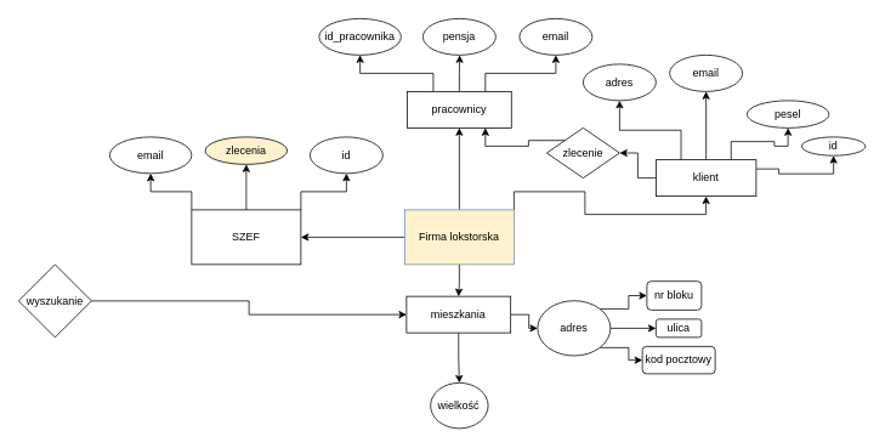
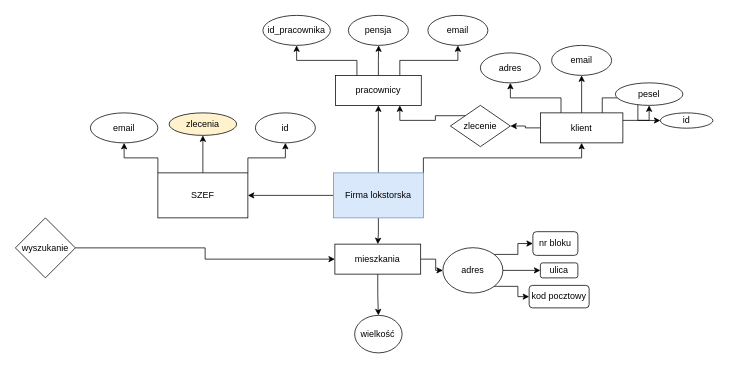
  <mxCell id="0" />
  <mxCell id="1" parent="0" />
  <mxCell id="2" style="edgeStyle=orthogonalEdgeStyle;rounded=0;orthogonalLoop=1;jettySize=auto;html=1;exitX=0.5;exitY=0;exitDx=0;exitDy=0;" parent="1" source="6" target="10" edge="1"><mxGeometry relative="1" as="geometry"><mxPoint x="504.412" y="80" as="targetPoint" /></mxGeometry></mxCell>
  <mxCell id="3" style="edgeStyle=orthogonalEdgeStyle;rounded=0;orthogonalLoop=1;jettySize=auto;html=1;exitX=1;exitY=0;exitDx=0;exitDy=0;" parent="1" source="6" target="19" edge="1"><mxGeometry relative="1" as="geometry"><mxPoint x="770" y="160" as="targetPoint" /></mxGeometry></mxCell>
  <mxCell id="4" style="edgeStyle=orthogonalEdgeStyle;rounded=0;orthogonalLoop=1;jettySize=auto;html=1;exitX=0;exitY=0.5;exitDx=0;exitDy=0;" parent="1" source="6" target="27" edge="1"><mxGeometry relative="1" as="geometry"><mxPoint x="300" y="259.588" as="targetPoint" /></mxGeometry></mxCell>
  <mxCell id="5" style="edgeStyle=orthogonalEdgeStyle;rounded=0;orthogonalLoop=1;jettySize=auto;html=1;exitX=0.5;exitY=1;exitDx=0;exitDy=0;" parent="1" source="6" target="33" edge="1"><mxGeometry relative="1" as="geometry"><mxPoint x="504.412" y="360" as="targetPoint" /></mxGeometry></mxCell>
- <mxCell id="6" value="Firma lokstorska" style="rounded=0;whiteSpace=wrap;html=1;fillColor=#fff2cc;strokeColor=#6c8ebf;" parent="1" vertex="1"><mxGeometry x="444" y="230" width="120" height="60" as="geometry" /></mxCell>
+ <mxCell id="6" value="Firma lokstorska" style="rounded=0;whiteSpace=wrap;html=1;fillColor=#dae8fc;strokeColor=#6c8ebf;" parent="1" vertex="1"><mxGeometry x="444" y="230" width="120" height="60" as="geometry" /></mxCell>
  <mxCell id="7" style="edgeStyle=orthogonalEdgeStyle;rounded=0;orthogonalLoop=1;jettySize=auto;html=1;exitX=0.5;exitY=0;exitDx=0;exitDy=0;" parent="1" source="10" edge="1"><mxGeometry relative="1" as="geometry"><mxPoint x="504.412" y="60" as="targetPoint" /></mxGeometry></mxCell>
  <mxCell id="8" style="edgeStyle=orthogonalEdgeStyle;rounded=0;orthogonalLoop=1;jettySize=auto;html=1;exitX=0.75;exitY=0;exitDx=0;exitDy=0;" parent="1" source="10" target="12" edge="1"><mxGeometry relative="1" as="geometry"><mxPoint x="590" y="60" as="targetPoint" /></mxGeometry></mxCell>
  <mxCell id="9" style="edgeStyle=orthogonalEdgeStyle;rounded=0;orthogonalLoop=1;jettySize=auto;html=1;exitX=0.25;exitY=0;exitDx=0;exitDy=0;" parent="1" source="10" target="13" edge="1"><mxGeometry relative="1" as="geometry"><mxPoint x="400" y="60" as="targetPoint" /></mxGeometry></mxCell>
  <mxCell id="10" value="pracownicy" style="rounded=0;whiteSpace=wrap;html=1;" parent="1" vertex="1"><mxGeometry x="446.79" y="100" width="114.41" height="40" as="geometry" /></mxCell>
  <mxCell id="11" value="pensja" style="ellipse;whiteSpace=wrap;html=1;" parent="1" vertex="1"><mxGeometry x="464" y="20" width="80" height="40" as="geometry" /></mxCell>
  <mxCell id="12" value="email" style="ellipse;whiteSpace=wrap;html=1;" parent="1" vertex="1"><mxGeometry x="570" y="20" width="80" height="40" as="geometry" /></mxCell>
  <mxCell id="13" value="id_pracownika" style="ellipse;whiteSpace=wrap;html=1;" parent="1" vertex="1"><mxGeometry x="350" y="20" width="90" height="40" as="geometry" /></mxCell>
  <mxCell id="14" style="edgeStyle=orthogonalEdgeStyle;rounded=0;orthogonalLoop=1;jettySize=auto;html=1;exitX=0.5;exitY=0;exitDx=0;exitDy=0;" parent="1" source="19" target="20" edge="1"><mxGeometry relative="1" as="geometry"><mxPoint x="775" y="100" as="targetPoint" /></mxGeometry></mxCell>
  <mxCell id="15" style="edgeStyle=orthogonalEdgeStyle;rounded=0;orthogonalLoop=1;jettySize=auto;html=1;exitX=0.25;exitY=0;exitDx=0;exitDy=0;" parent="1" source="19" target="21" edge="1"><mxGeometry relative="1" as="geometry"><mxPoint x="670" y="100" as="targetPoint" /></mxGeometry></mxCell>
  <mxCell id="16" style="edgeStyle=orthogonalEdgeStyle;rounded=0;orthogonalLoop=1;jettySize=auto;html=1;exitX=0.75;exitY=0;exitDx=0;exitDy=0;" parent="1" source="19" target="22" edge="1"><mxGeometry relative="1" as="geometry"><mxPoint x="880" y="110" as="targetPoint" /></mxGeometry></mxCell>
  <mxCell id="17" style="edgeStyle=orthogonalEdgeStyle;rounded=0;orthogonalLoop=1;jettySize=auto;html=1;exitX=1;exitY=0.25;exitDx=0;exitDy=0;" parent="1" source="19" target="23" edge="1"><mxGeometry relative="1" as="geometry"><mxPoint x="860" y="159.588" as="targetPoint" /></mxGeometry></mxCell>
  <mxCell id="18" style="edgeStyle=orthogonalEdgeStyle;rounded=0;orthogonalLoop=1;jettySize=auto;html=1;exitX=0;exitY=0.5;exitDx=0;exitDy=0;" parent="1" source="19" target="43" edge="1"><mxGeometry relative="1" as="geometry"><mxPoint x="660" y="170.176" as="targetPoint" /></mxGeometry></mxCell>
- <mxCell id="19" value="klient" style="rounded=0;whiteSpace=wrap;html=1;" parent="1" vertex="1"><mxGeometry x="720" y="175" width="110" height="40" as="geometry" /></mxCell>
+ <mxCell id="19" value="klient" style="rounded=0;whiteSpace=wrap;html=1;" parent="1" vertex="1"><mxGeometry x="720" y="150" width="110" height="40" as="geometry" /></mxCell>
  <mxCell id="20" value="email" style="ellipse;whiteSpace=wrap;html=1;" parent="1" vertex="1"><mxGeometry x="735" y="60" width="80" height="40" as="geometry" /></mxCell>
  <mxCell id="21" value="adres" style="ellipse;whiteSpace=wrap;html=1;" parent="1" vertex="1"><mxGeometry x="640" y="70" width="80" height="40" as="geometry" /></mxCell>
  <mxCell id="22" value="pesel" style="ellipse;whiteSpace=wrap;html=1;" parent="1" vertex="1"><mxGeometry x="820" y="110" width="90" height="30" as="geometry" /></mxCell>
  <mxCell id="23" value="id" style="ellipse;whiteSpace=wrap;html=1;" parent="1" vertex="1"><mxGeometry x="880" y="150" width="70" height="20.41" as="geometry" /></mxCell>
  <mxCell id="24" style="edgeStyle=orthogonalEdgeStyle;rounded=0;orthogonalLoop=1;jettySize=auto;html=1;exitX=0.5;exitY=0;exitDx=0;exitDy=0;" parent="1" source="27" target="28" edge="1"><mxGeometry relative="1" as="geometry"><mxPoint x="270.294" y="170" as="targetPoint" /></mxGeometry></mxCell>
  <mxCell id="25" style="edgeStyle=orthogonalEdgeStyle;rounded=0;orthogonalLoop=1;jettySize=auto;html=1;exitX=0;exitY=0;exitDx=0;exitDy=0;" parent="1" source="27" target="29" edge="1"><mxGeometry relative="1" as="geometry"><mxPoint x="170" y="180" as="targetPoint" /></mxGeometry></mxCell>
  <mxCell id="26" style="edgeStyle=orthogonalEdgeStyle;rounded=0;orthogonalLoop=1;jettySize=auto;html=1;exitX=1;exitY=0;exitDx=0;exitDy=0;" parent="1" source="27" target="30" edge="1"><mxGeometry relative="1" as="geometry"><mxPoint x="370" y="180" as="targetPoint" /></mxGeometry></mxCell>
  <mxCell id="27" value="SZEF" style="rounded=0;whiteSpace=wrap;html=1;" parent="1" vertex="1"><mxGeometry x="210" y="229.998" width="120" height="60" as="geometry" /></mxCell>
  <mxCell id="28" value="zlecenia" style="ellipse;whiteSpace=wrap;html=1;fillColor=#fff2cc;" parent="1" vertex="1"><mxGeometry x="225" y="150" width="90" height="30" as="geometry" /></mxCell>
  <mxCell id="29" value="email" style="ellipse;whiteSpace=wrap;html=1;" parent="1" vertex="1"><mxGeometry x="120" y="150" width="90" height="40" as="geometry" /></mxCell>
  <mxCell id="30" value="id" style="ellipse;whiteSpace=wrap;html=1;" parent="1" vertex="1"><mxGeometry x="340" y="150" width="80" height="40" as="geometry" /></mxCell>
  <mxCell id="31" style="edgeStyle=orthogonalEdgeStyle;rounded=0;orthogonalLoop=1;jettySize=auto;html=1;exitX=1;exitY=0.5;exitDx=0;exitDy=0;" parent="1" source="33" target="37" edge="1"><mxGeometry relative="1" as="geometry"><mxPoint x="600" y="359.588" as="targetPoint" /></mxGeometry></mxCell>
  <mxCell id="32" style="edgeStyle=orthogonalEdgeStyle;rounded=0;orthogonalLoop=1;jettySize=auto;html=1;exitX=0.5;exitY=1;exitDx=0;exitDy=0;" parent="1" source="33" target="38" edge="1"><mxGeometry relative="1" as="geometry"><mxPoint x="503.235" y="420" as="targetPoint" /></mxGeometry></mxCell>
  <mxCell id="33" value="mieszkania" style="rounded=0;whiteSpace=wrap;html=1;" parent="1" vertex="1"><mxGeometry x="446" y="325" width="114.41" height="40" as="geometry" /></mxCell>
  <mxCell id="34" style="edgeStyle=orthogonalEdgeStyle;rounded=0;orthogonalLoop=1;jettySize=auto;html=1;exitX=1;exitY=0;exitDx=0;exitDy=0;" parent="1" source="37" target="39" edge="1"><mxGeometry relative="1" as="geometry"><mxPoint x="730" y="338.412" as="targetPoint" /></mxGeometry></mxCell>
  <mxCell id="35" style="edgeStyle=orthogonalEdgeStyle;rounded=0;orthogonalLoop=1;jettySize=auto;html=1;exitX=1;exitY=0.5;exitDx=0;exitDy=0;" parent="1" source="37" target="40" edge="1"><mxGeometry relative="1" as="geometry"><mxPoint x="710" y="380" as="targetPoint" /></mxGeometry></mxCell>
  <mxCell id="36" style="edgeStyle=orthogonalEdgeStyle;rounded=0;orthogonalLoop=1;jettySize=auto;html=1;exitX=1;exitY=1;exitDx=0;exitDy=0;" parent="1" source="37" target="41" edge="1"><mxGeometry relative="1" as="geometry"><mxPoint x="1040" y="330" as="targetPoint" /></mxGeometry></mxCell>
  <mxCell id="37" value="adres" style="ellipse;whiteSpace=wrap;html=1;" parent="1" vertex="1"><mxGeometry x="590" y="329.8" width="80" height="60.41" as="geometry" /></mxCell>
  <mxCell id="38" value="wielkość" style="ellipse;whiteSpace=wrap;html=1;" parent="1" vertex="1"><mxGeometry x="472.38" y="420" width="63.24" height="50" as="geometry" /></mxCell>
  <mxCell id="39" value="nr bloku" style="rounded=1;whiteSpace=wrap;html=1;" parent="1" vertex="1"><mxGeometry x="710" y="308.41" width="60" height="31.59" as="geometry" /></mxCell>
  <mxCell id="40" value="ulica" style="rounded=1;whiteSpace=wrap;html=1;" parent="1" vertex="1"><mxGeometry x="720" y="350" width="50" height="20" as="geometry" /></mxCell>
  <mxCell id="41" value="kod pocztowy" style="rounded=1;whiteSpace=wrap;html=1;" parent="1" vertex="1"><mxGeometry x="705" y="380" width="80" height="30" as="geometry" /></mxCell>
  <mxCell id="42" style="edgeStyle=orthogonalEdgeStyle;rounded=0;orthogonalLoop=1;jettySize=auto;html=1;exitX=0;exitY=0;exitDx=0;exitDy=0;entryX=0.75;entryY=1;entryDx=0;entryDy=0;" parent="1" source="43" target="10" edge="1"><mxGeometry relative="1" as="geometry" /></mxCell>
  <mxCell id="43" value="zlecenie" style="rhombus;whiteSpace=wrap;html=1;" parent="1" vertex="1"><mxGeometry x="600" y="140" width="80" height="55" as="geometry" /></mxCell>
  <mxCell id="44" style="edgeStyle=orthogonalEdgeStyle;rounded=0;orthogonalLoop=1;jettySize=auto;html=1;exitX=1;exitY=0.5;exitDx=0;exitDy=0;entryX=0;entryY=0.5;entryDx=0;entryDy=0;" parent="1" source="45" target="33" edge="1"><mxGeometry relative="1" as="geometry" /></mxCell>
  <mxCell id="45" value="wyszukanie" style="rhombus;whiteSpace=wrap;html=1;" parent="1" vertex="1"><mxGeometry x="20" y="290" width="80" height="80" as="geometry" /></mxCell>
